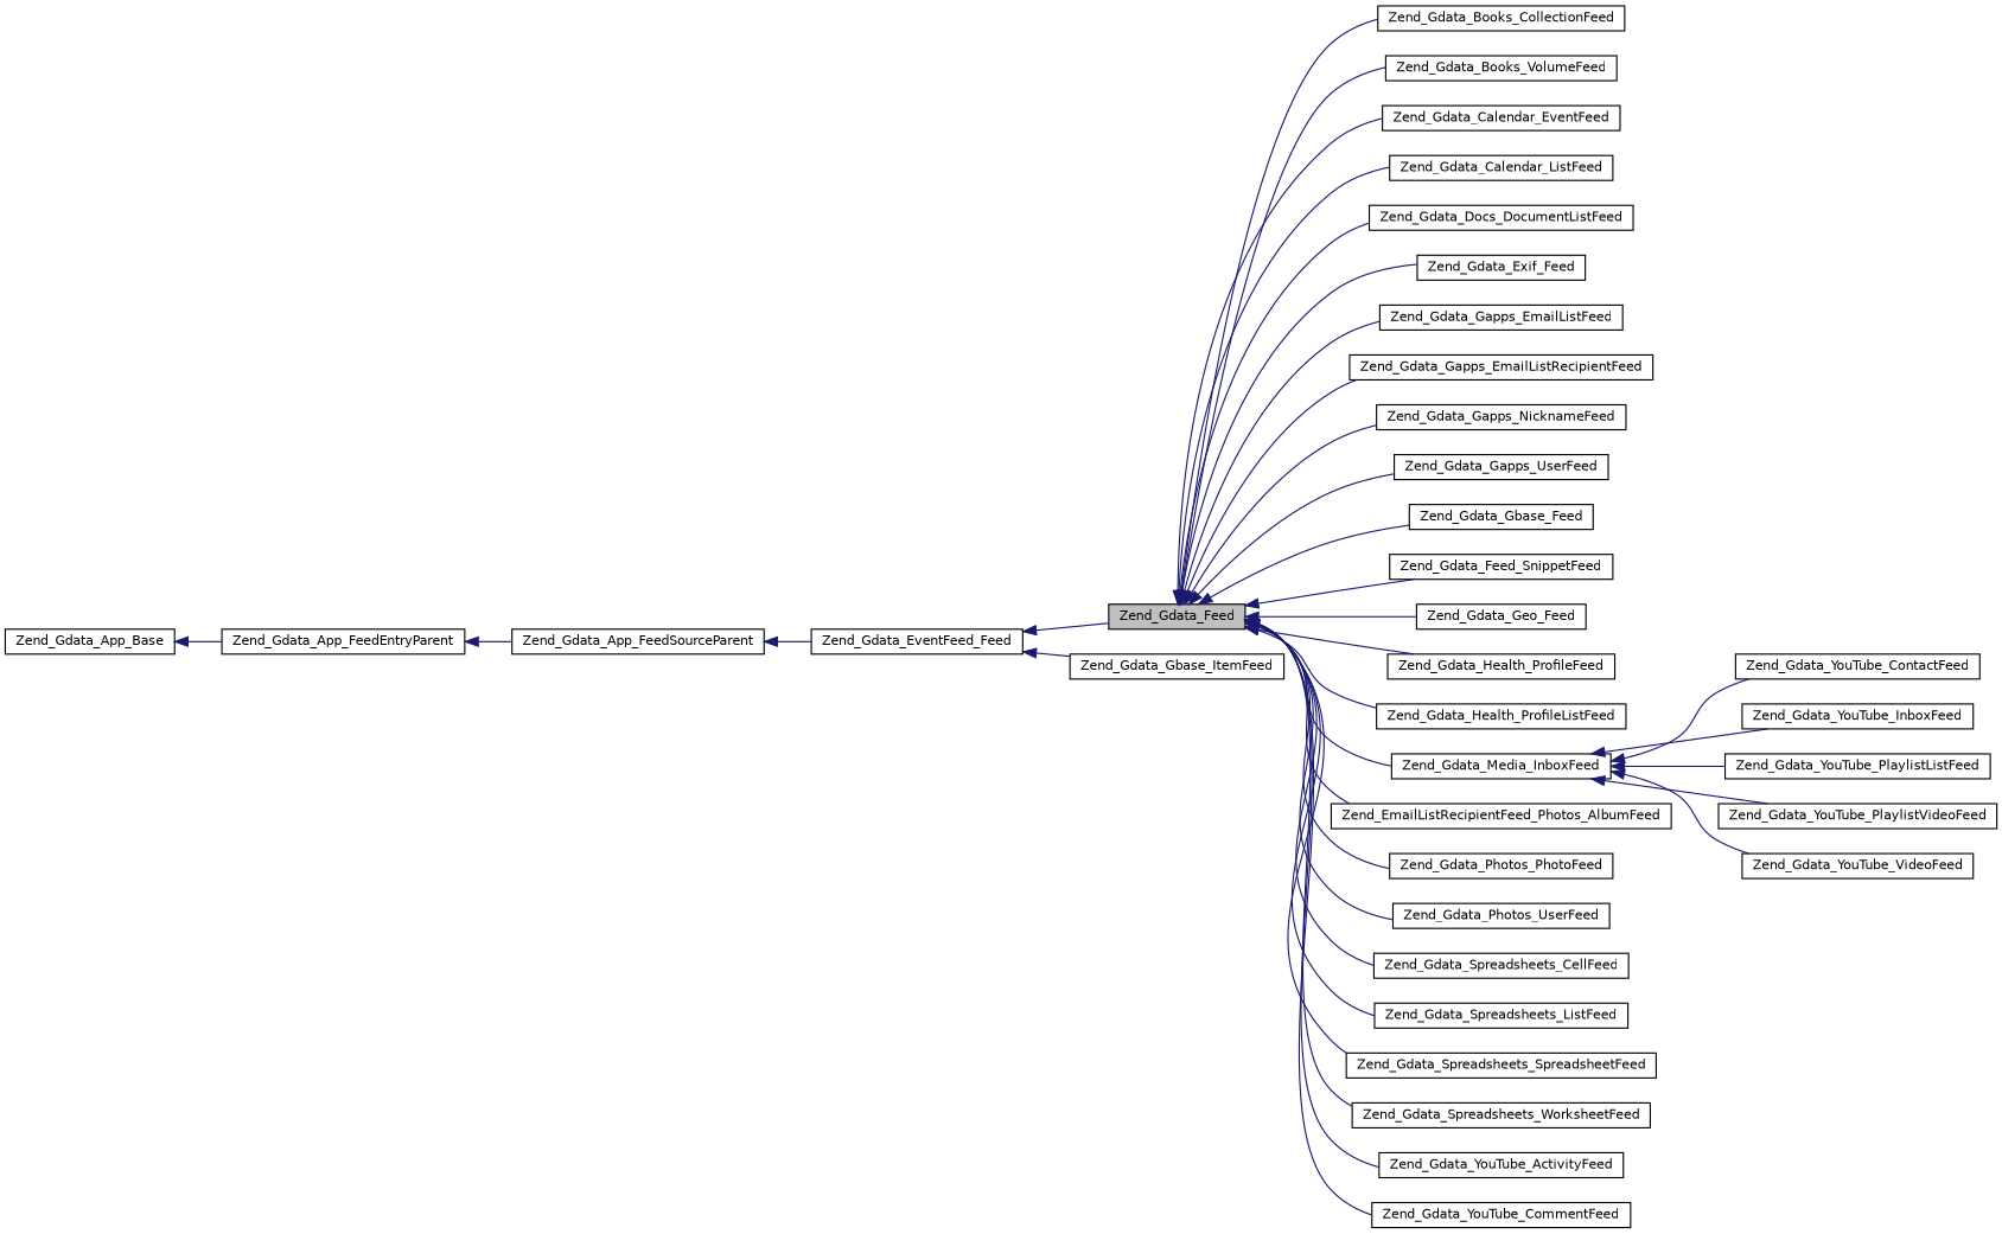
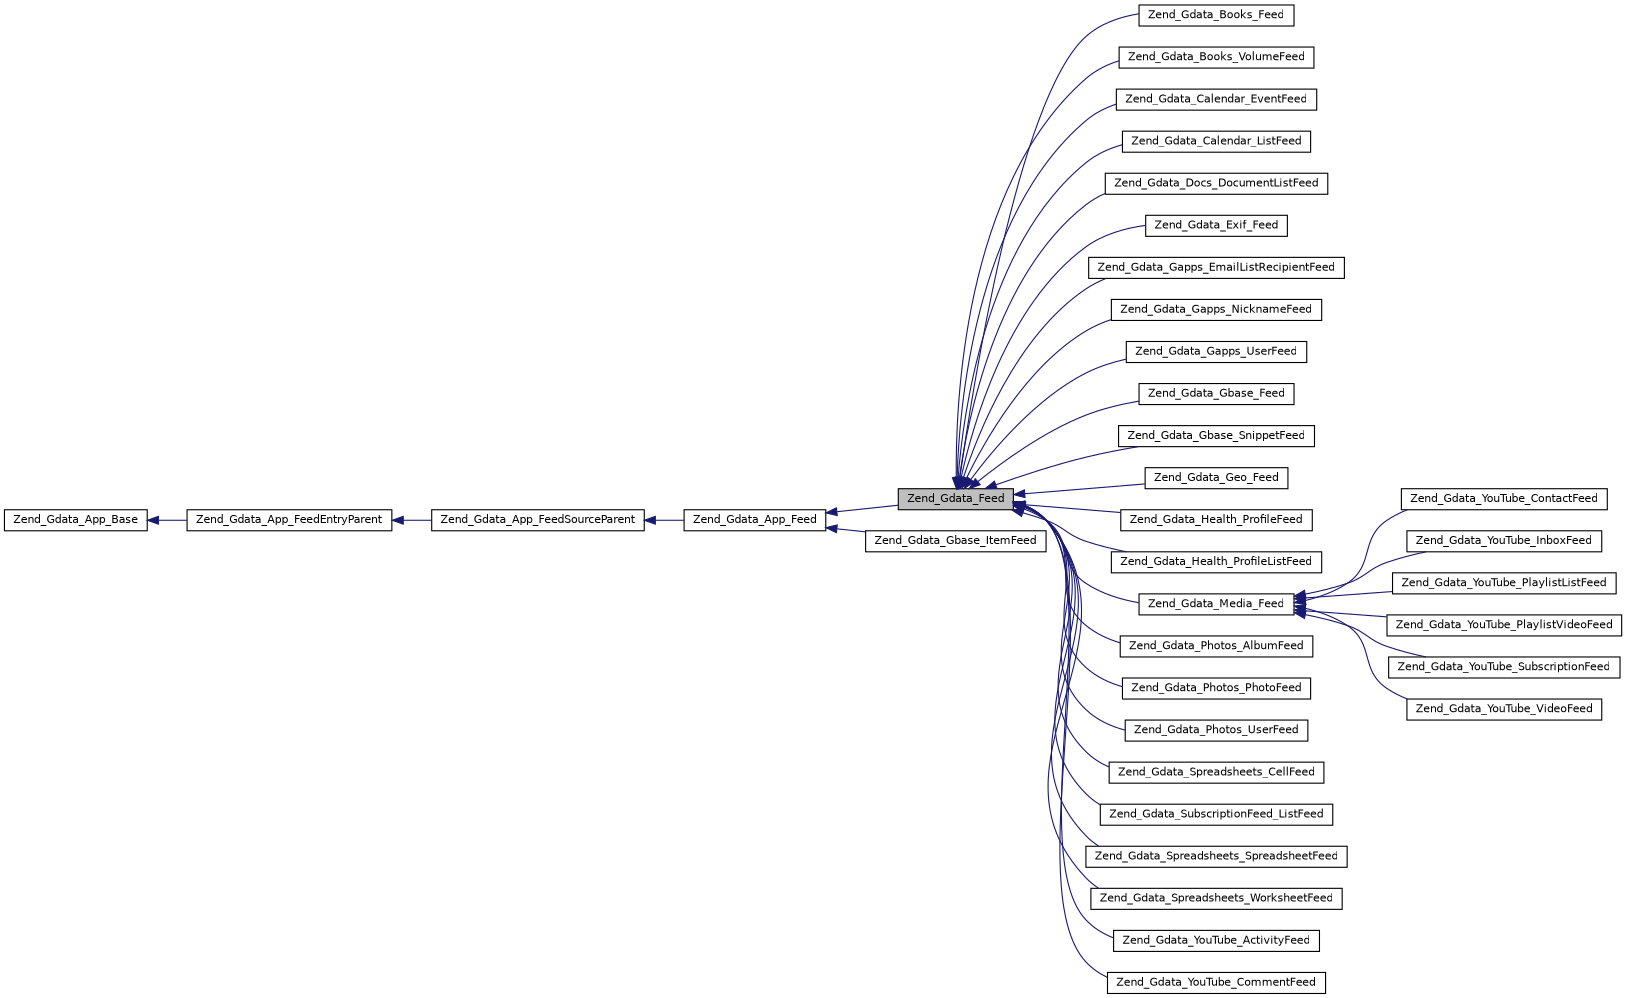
  digraph {
    fontname="DejaVu Sans"
    rankdir=LR
    node [color=black fillcolor=white fontname="DejaVu Sans" fontsize=10 shape=record style=filled]
    edge [color=midnightblue dir=back fontname="DejaVu Sans" fontsize=10 labelfontname=Helvetica labelfontsize=10 style=solid]
    n1 [fillcolor=grey75 fontcolor=black height=0.2 label=Zend_Gdata_Feed width=0.4]
-   n2 [height=0.2 label=Zend_Gdata_Books_CollectionFeed width=0.4]
+   n2 [height=0.2 label=Zend_Gdata_Books_Feed width=0.4]
    n3 [height=0.2 label=Zend_Gdata_Books_VolumeFeed width=0.4]
    n4 [height=0.2 label=Zend_Gdata_Calendar_EventFeed width=0.4]
    n5 [height=0.2 label=Zend_Gdata_Calendar_ListFeed width=0.4]
    n6 [height=0.2 label=Zend_Gdata_Docs_DocumentListFeed width=0.4]
    n7 [height=0.2 label=Zend_Gdata_Exif_Feed width=0.4]
-   n8 [height=0.2 label=Zend_Gdata_Gapps_EmailListFeed width=0.4]
    n9 [height=0.2 label=Zend_Gdata_Gapps_EmailListRecipientFeed width=0.4]
    n10 [height=0.2 label=Zend_Gdata_Gapps_NicknameFeed width=0.4]
    n11 [height=0.2 label=Zend_Gdata_Gapps_UserFeed width=0.4]
    n12 [height=0.2 label=Zend_Gdata_Gbase_Feed width=0.4]
-   n13 [height=0.2 label=Zend_Gdata_Feed_SnippetFeed width=0.4]
+   n13 [height=0.2 label=Zend_Gdata_Gbase_SnippetFeed width=0.4]
    n14 [height=0.2 label=Zend_Gdata_Geo_Feed width=0.4]
    n15 [height=0.2 label=Zend_Gdata_Health_ProfileFeed width=0.4]
    n16 [height=0.2 label=Zend_Gdata_Health_ProfileListFeed width=0.4]
-   n17 [height=0.2 label=Zend_Gdata_Media_InboxFeed width=0.4]
-   n18 [height=0.2 label=Zend_EmailListRecipientFeed_Photos_AlbumFeed width=0.4]
+   n17 [height=0.2 label=Zend_Gdata_Media_Feed width=0.4]
+   n18 [height=0.2 label=Zend_Gdata_Photos_AlbumFeed width=0.4]
    n19 [height=0.2 label=Zend_Gdata_Photos_PhotoFeed width=0.4]
    n20 [height=0.2 label=Zend_Gdata_Photos_UserFeed width=0.4]
    n21 [height=0.2 label=Zend_Gdata_Spreadsheets_CellFeed width=0.4]
-   n22 [height=0.2 label=Zend_Gdata_Spreadsheets_ListFeed width=0.4]
+   n22 [height=0.2 label=Zend_Gdata_SubscriptionFeed_ListFeed width=0.4]
    n23 [height=0.2 label=Zend_Gdata_Spreadsheets_SpreadsheetFeed width=0.4]
    n24 [height=0.2 label=Zend_Gdata_Spreadsheets_WorksheetFeed width=0.4]
    n25 [height=0.2 label=Zend_Gdata_YouTube_ActivityFeed width=0.4]
    n26 [height=0.2 label=Zend_Gdata_YouTube_CommentFeed width=0.4]
    n27 [height=0.2 label=Zend_Gdata_Gbase_ItemFeed width=0.4]
    n28 [height=0.2 label=Zend_Gdata_YouTube_ContactFeed width=0.4]
    n29 [height=0.2 label=Zend_Gdata_YouTube_InboxFeed width=0.4]
    n30 [height=0.2 label=Zend_Gdata_YouTube_PlaylistListFeed width=0.4]
    n31 [height=0.2 label=Zend_Gdata_YouTube_PlaylistVideoFeed width=0.4]
+   n32 [height=0.2 label=Zend_Gdata_YouTube_SubscriptionFeed width=0.4]
    n33 [height=0.2 label=Zend_Gdata_YouTube_VideoFeed width=0.4]
-   n34 [height=0.2 label=Zend_Gdata_EventFeed_Feed width=0.4]
+   n34 [height=0.2 label=Zend_Gdata_App_Feed width=0.4]
    n35 [height=0.2 label=Zend_Gdata_App_FeedSourceParent width=0.4]
    n36 [height=0.2 label=Zend_Gdata_App_FeedEntryParent width=0.4]
    n37 [height=0.2 label=Zend_Gdata_App_Base width=0.4]
    n1 -> n2
    n1 -> n3
    n1 -> n4
    n1 -> n5
    n1 -> n6
    n1 -> n7
-   n1 -> n8
    n1 -> n9
    n1 -> n10
    n1 -> n11
    n1 -> n12
    n1 -> n13
    n1 -> n14
    n1 -> n15
    n1 -> n16
    n1 -> n17
    n1 -> n18
    n1 -> n19
    n1 -> n20
    n1 -> n21
    n1 -> n22
    n1 -> n23
    n1 -> n24
    n1 -> n25
    n1 -> n26
    n17 -> n28
    n17 -> n29
    n17 -> n30
    n17 -> n31
+   n17 -> n32
    n17 -> n33
    n34 -> n1
    n34 -> n27
    n35 -> n34
    n36 -> n35
    n37 -> n36
  }
